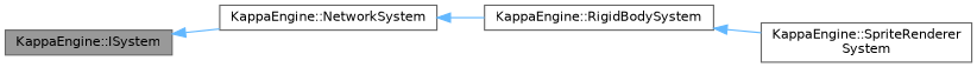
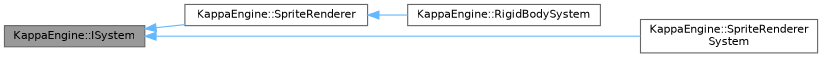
  digraph {
    rankdir=LR
    node [color=gray40 fillcolor=white fontname=Helvetica fontsize=10 shape=box style=filled]
    edge [color=steelblue1 dir=back fontname=Helvetica fontsize=10 labelfontname=Helvetica labelfontsize=10 style=solid]
    n1 [fillcolor=grey60 fontcolor=black height=0.2 label="KappaEngine::ISystem" width=0.4]
-   n2 [height=0.2 label="KappaEngine::NetworkSystem" width=0.4]
+   n2 [height=0.2 label="KappaEngine::SpriteRenderer" width=0.4]
    n3 [height=0.2 label="KappaEngine::SpriteRenderer\lSystem" width=0.4]
    n4 [height=0.2 label="KappaEngine::RigidBodySystem" width=0.4]
    n1 -> n2
-   n4 -> n3
+   n1 -> n3
    n2 -> n4
  }
